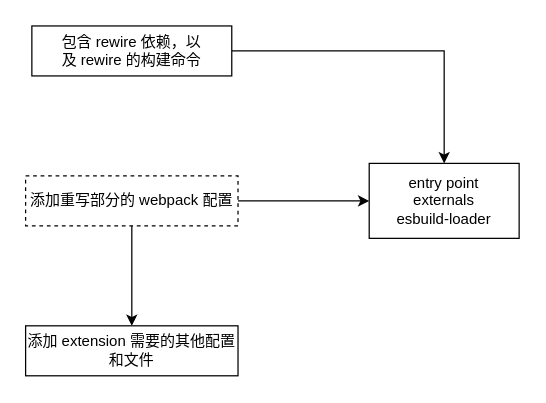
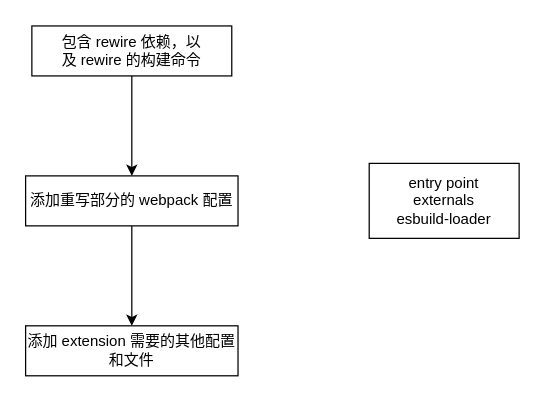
  <mxCell id="0" />
  <mxCell id="1" parent="0" />
- <mxCell id="2" value="" style="edgeStyle=orthogonalEdgeStyle;rounded=0;orthogonalLoop=1;jettySize=auto;html=1;" edge="1" parent="1" source="3" target="8"><mxGeometry relative="1" as="geometry" /></mxCell>
+ <mxCell id="2" value="" style="edgeStyle=orthogonalEdgeStyle;rounded=0;orthogonalLoop=1;jettySize=auto;html=1;" edge="1" parent="1" source="3" target="6"><mxGeometry relative="1" as="geometry" /></mxCell>
  <mxCell id="3" value="包含&amp;nbsp;rewire&amp;nbsp;依赖，以及&amp;nbsp;rewire&amp;nbsp;的构建命令" style="whiteSpace=wrap;html=1;" vertex="1" parent="1"><mxGeometry x="25" y="20" width="160" height="40" as="geometry" /></mxCell>
  <mxCell id="4" value="" style="edgeStyle=orthogonalEdgeStyle;rounded=0;orthogonalLoop=1;jettySize=auto;html=1;" edge="1" parent="1" source="6" target="7"><mxGeometry relative="1" as="geometry" /></mxCell>
- <mxCell id="5" value="" style="edgeStyle=orthogonalEdgeStyle;rounded=0;orthogonalLoop=1;jettySize=auto;html=1;" edge="1" parent="1" source="6" target="8"><mxGeometry relative="1" as="geometry" /></mxCell>
- <mxCell id="6" value="添加重写部分的&amp;nbsp;webpack&amp;nbsp;配置" style="whiteSpace=wrap;html=1;dashed=1;" vertex="1" parent="1"><mxGeometry x="20" y="140" width="170" height="40" as="geometry" /></mxCell>
+ <mxCell id="6" value="添加重写部分的&amp;nbsp;webpack&amp;nbsp;配置" style="whiteSpace=wrap;html=1;" vertex="1" parent="1"><mxGeometry x="20" y="140" width="170" height="40" as="geometry" /></mxCell>
  <mxCell id="7" value="添加&amp;nbsp;extension&amp;nbsp;需要的其他配置和文件" style="whiteSpace=wrap;html=1;" vertex="1" parent="1"><mxGeometry x="20" y="260" width="170" height="40" as="geometry" /></mxCell>
  <mxCell id="8" value="entry&amp;nbsp;point&lt;br&gt;externals&lt;br&gt;esbuild-loader" style="whiteSpace=wrap;html=1;" vertex="1" parent="1"><mxGeometry x="295" y="130" width="120" height="60" as="geometry" /></mxCell>
